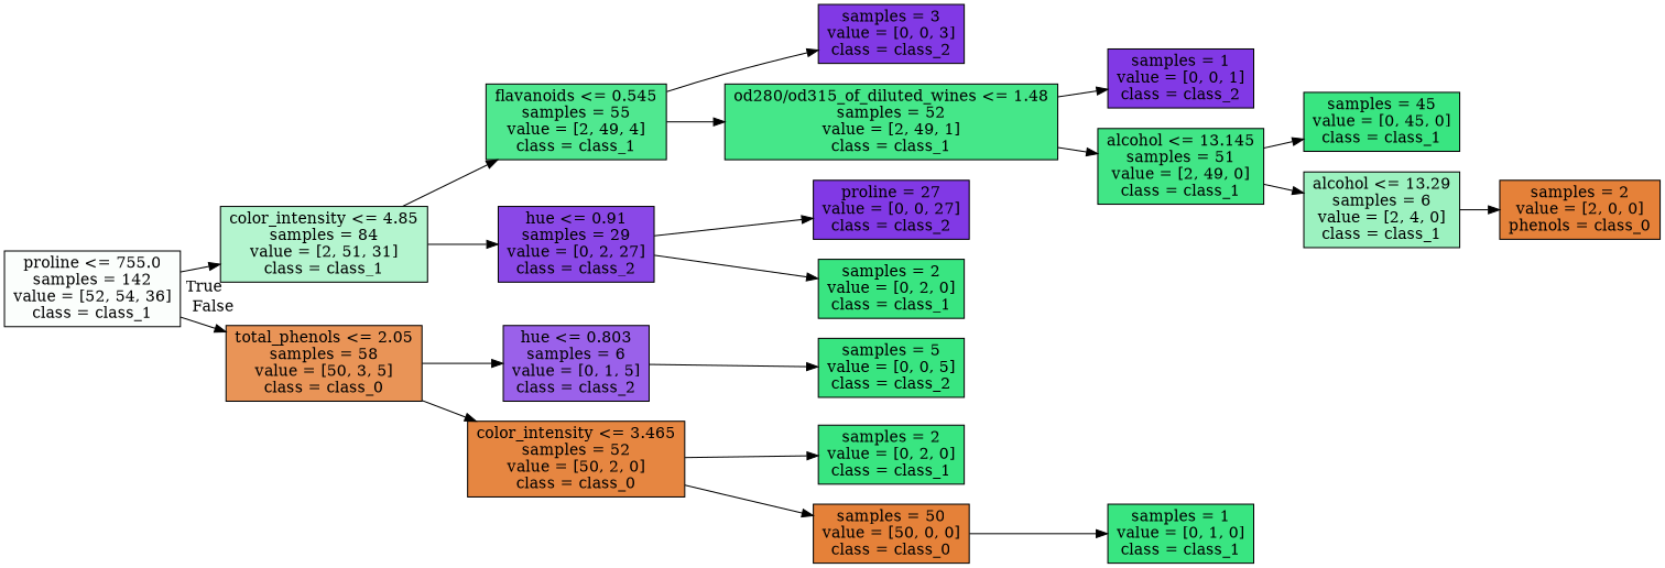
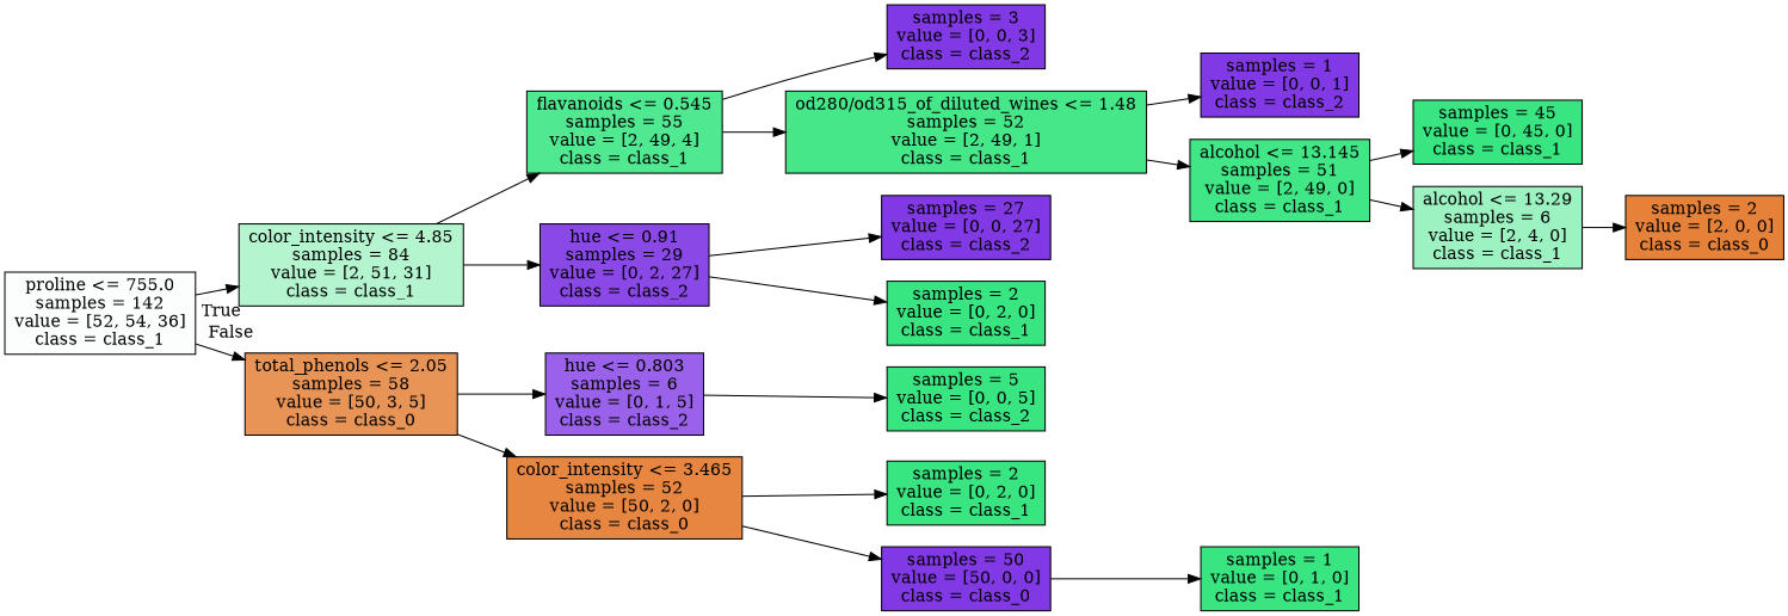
  digraph {
    rankdir=LR
    node [color=black fillcolor="#39e581" shape=box style=filled]
    n1 [fillcolor="#fbfefc" label="proline <= 755.0\nsamples = 142\nvalue = [52, 54, 36]\nclass = class_1"]
    n2 [fillcolor="#b4f5cf" label="color_intensity <= 4.85\nsamples = 84\nvalue = [2, 51, 31]\nclass = class_1"]
    n3 [fillcolor="#e99457" label="total_phenols <= 2.05\nsamples = 58\nvalue = [50, 3, 5]\nclass = class_0"]
    n4 [fillcolor="#50e890" label="flavanoids <= 0.545\nsamples = 55\nvalue = [2, 49, 4]\nclass = class_1"]
    n5 [fillcolor="#8a48e7" label="hue <= 0.91\nsamples = 29\nvalue = [0, 2, 27]\nclass = class_2"]
    n6 [fillcolor="#9a61ea" label="hue <= 0.803\nsamples = 6\nvalue = [0, 1, 5]\nclass = class_2"]
    n7 [fillcolor="#e68641" label="color_intensity <= 3.465\nsamples = 52\nvalue = [50, 2, 0]\nclass = class_0"]
    n8 [fillcolor="#8139e5" label="samples = 3\nvalue = [0, 0, 3]\nclass = class_2"]
    n9 [fillcolor="#45e789" label="od280/od315_of_diluted_wines <= 1.48\nsamples = 52\nvalue = [2, 49, 1]\nclass = class_1"]
-   n10 [fillcolor="#8139e5" label="proline = 27\nvalue = [0, 0, 27]\nclass = class_2"]
+   n10 [fillcolor="#8139e5" label="samples = 27\nvalue = [0, 0, 27]\nclass = class_2"]
    n11 [label="samples = 2\nvalue = [0, 2, 0]\nclass = class_1"]
    n12 [fillcolor="#8139e5" label="samples = 1\nvalue = [0, 0, 1]\nclass = class_2"]
    n13 [fillcolor="#41e686" label="alcohol <= 13.145\nsamples = 51\nvalue = [2, 49, 0]\nclass = class_1"]
    n14 [label="samples = 45\nvalue = [0, 45, 0]\nclass = class_1"]
    n15 [fillcolor="#9cf2c0" label="alcohol <= 13.29\nsamples = 6\nvalue = [2, 4, 0]\nclass = class_1"]
-   n16 [fillcolor="#e58139" label="samples = 2\nvalue = [2, 0, 0]\nphenols = class_0"]
+   n16 [fillcolor="#e58139" label="samples = 2\nvalue = [2, 0, 0]\nclass = class_0"]
    n17 [label="samples = 5\nvalue = [0, 0, 5]\nclass = class_2"]
    n18 [label="samples = 2\nvalue = [0, 2, 0]\nclass = class_1"]
-   n19 [fillcolor="#e58139" label="samples = 50\nvalue = [50, 0, 0]\nclass = class_0"]
+   n19 [fillcolor="#8139e5" label="samples = 50\nvalue = [50, 0, 0]\nclass = class_0"]
    n20 [label="samples = 1\nvalue = [0, 1, 0]\nclass = class_1"]
    n1 -> n2 [headlabel=True labelangle=45 labeldistance=2.5]
    n1 -> n3 [headlabel=False labelangle=-45 labeldistance=2.5]
    n2 -> n4
    n2 -> n5
    n3 -> n6
    n3 -> n7
    n4 -> n8
    n4 -> n9
    n5 -> n10
    n5 -> n11
    n6 -> n17
    n7 -> n18
    n7 -> n19
    n9 -> n12
    n9 -> n13
    n13 -> n14
    n13 -> n15
    n15 -> n16
    n19 -> n20
  }
